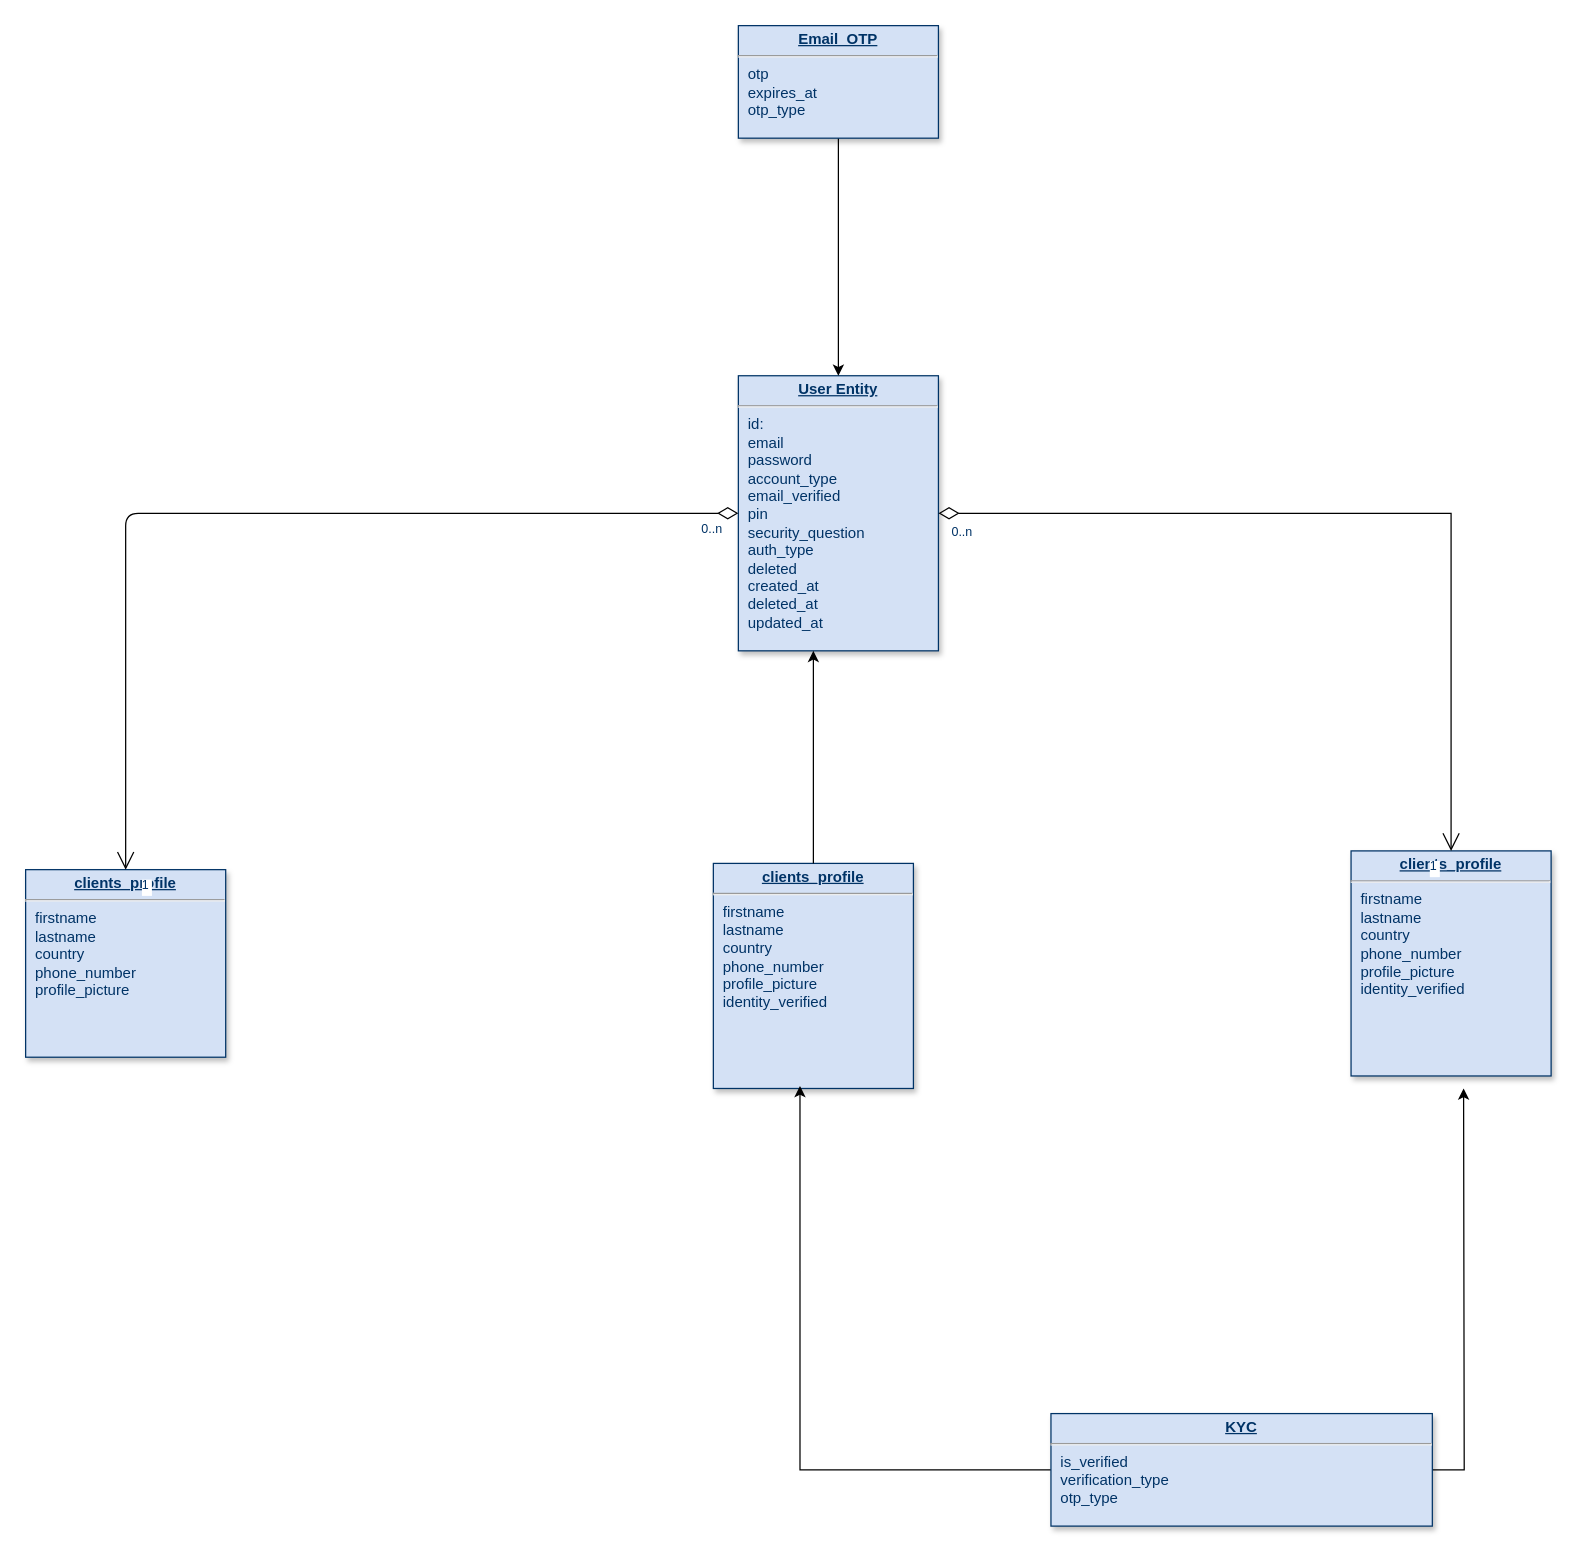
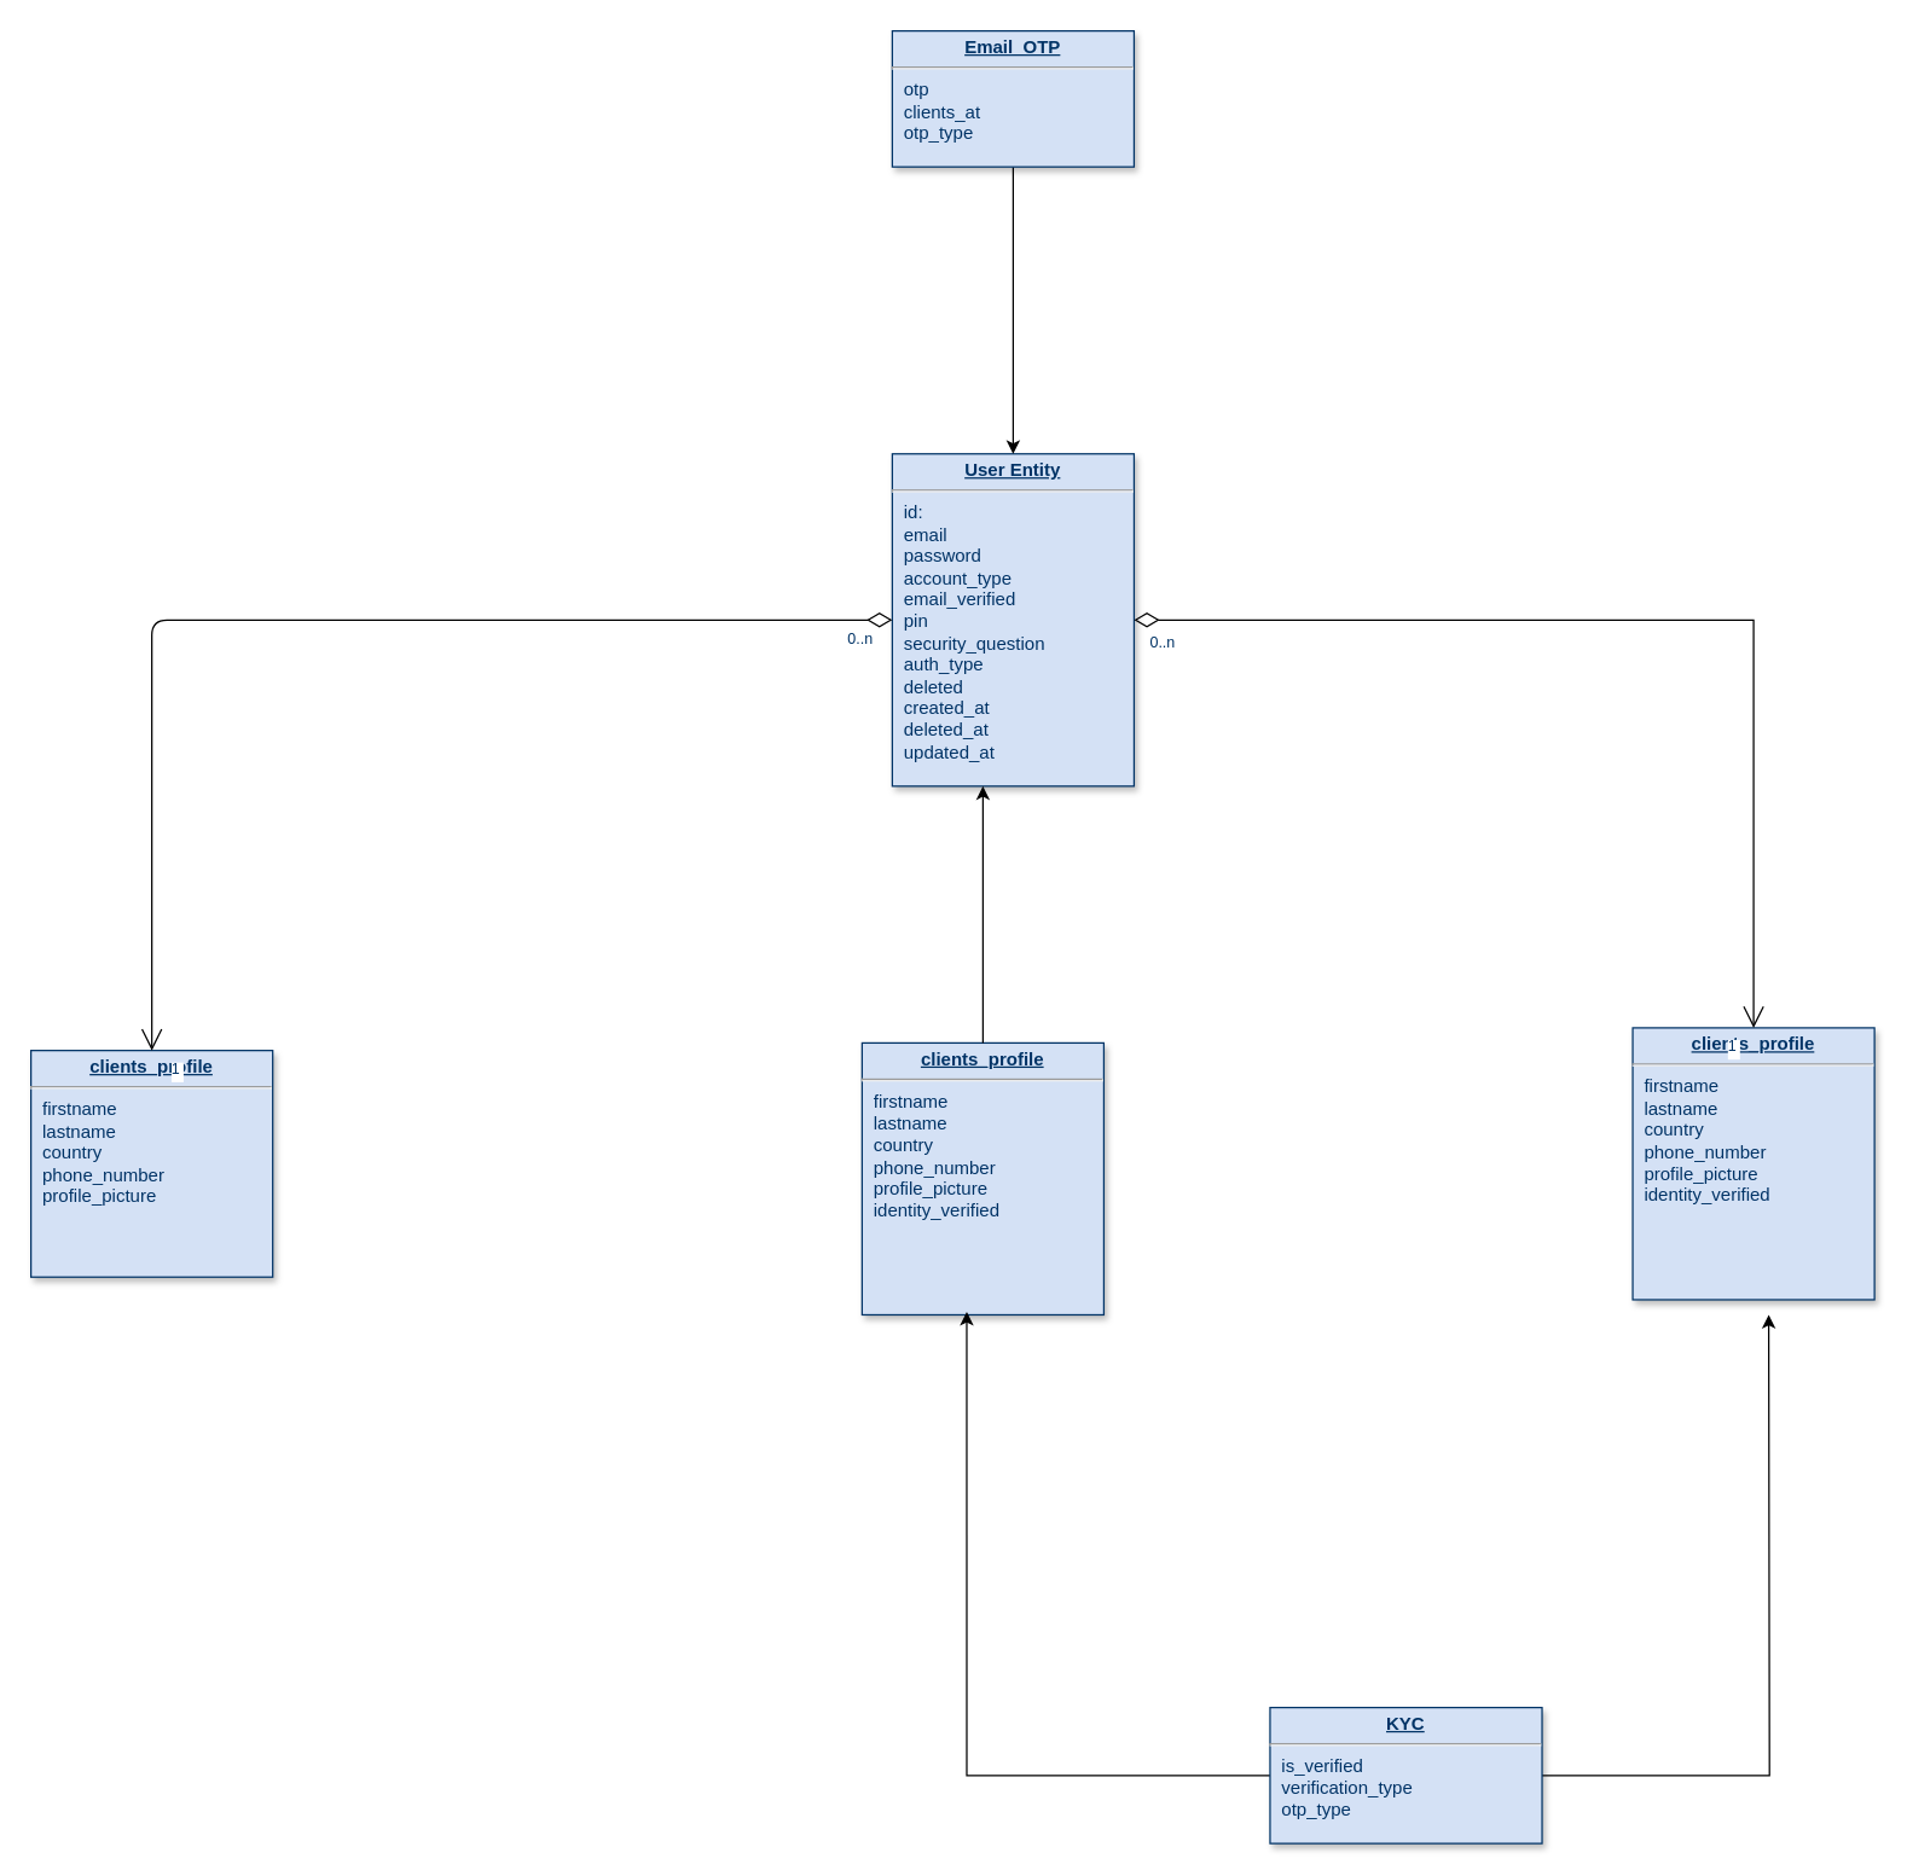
  <mxCell id="0" />
  <mxCell id="1" parent="0" />
  <mxCell id="2" value="&lt;p style=&quot;text-decoration-line: underline; margin: 4px 0px 0px; text-align: center;&quot;&gt;&lt;b&gt;clients_profile&lt;/b&gt;&lt;/p&gt;&lt;hr&gt;&lt;p style=&quot;margin: 0px 0px 0px 8px;&quot;&gt;firstname&lt;/p&gt;&lt;p style=&quot;margin: 0px 0px 0px 8px;&quot;&gt;lastname&lt;/p&gt;&lt;p style=&quot;margin: 0px 0px 0px 8px;&quot;&gt;country&lt;/p&gt;&lt;p style=&quot;margin: 0px 0px 0px 8px;&quot;&gt;phone_number&lt;/p&gt;&lt;p style=&quot;margin: 0px 0px 0px 8px;&quot;&gt;profile_picture&lt;/p&gt;&lt;p style=&quot;margin: 0px 0px 0px 8px;&quot;&gt;identity_verified&lt;/p&gt;" style="verticalAlign=top;align=left;overflow=fill;fontSize=12;fontFamily=Helvetica;html=1;strokeColor=#003366;shadow=1;fillColor=#D4E1F5;fontColor=#003366" parent="1" vertex="1"><mxGeometry x="1080" y="680" width="160.0" height="180" as="geometry" /></mxCell>
  <mxCell id="3" value="&lt;p style=&quot;margin: 0px; margin-top: 4px; text-align: center; text-decoration: underline;&quot;&gt;&lt;b&gt;clients_profile&lt;/b&gt;&lt;/p&gt;&lt;hr&gt;&lt;p style=&quot;margin: 0px; margin-left: 8px;&quot;&gt;firstname&lt;/p&gt;&lt;p style=&quot;margin: 0px; margin-left: 8px;&quot;&gt;lastname&lt;/p&gt;&lt;p style=&quot;margin: 0px; margin-left: 8px;&quot;&gt;country&lt;/p&gt;&lt;p style=&quot;margin: 0px; margin-left: 8px;&quot;&gt;phone_number&lt;/p&gt;&lt;p style=&quot;margin: 0px; margin-left: 8px;&quot;&gt;profile_picture&lt;/p&gt;" style="verticalAlign=top;align=left;overflow=fill;fontSize=12;fontFamily=Helvetica;html=1;strokeColor=#003366;shadow=1;fillColor=#D4E1F5;fontColor=#003366" parent="1" vertex="1"><mxGeometry x="20" y="695" width="160" height="150" as="geometry" /></mxCell>
  <mxCell id="4" value="&lt;p style=&quot;margin: 0px; margin-top: 4px; text-align: center; text-decoration: underline;&quot;&gt;&lt;b&gt;User Entity&lt;/b&gt;&lt;/p&gt;&lt;hr&gt;&lt;p style=&quot;margin: 0px; margin-left: 8px;&quot;&gt;id:&lt;/p&gt;&lt;p style=&quot;margin: 0px; margin-left: 8px;&quot;&gt;email&lt;/p&gt;&lt;p style=&quot;margin: 0px; margin-left: 8px;&quot;&gt;&lt;span style=&quot;background-color: transparent; color: light-dark(rgb(0, 51, 102), rgb(161, 205, 249));&quot;&gt;password&lt;/span&gt;&lt;/p&gt;&lt;p style=&quot;margin: 0px; margin-left: 8px;&quot;&gt;&lt;span style=&quot;background-color: transparent; color: light-dark(rgb(0, 51, 102), rgb(161, 205, 249));&quot;&gt;account_type&lt;/span&gt;&lt;/p&gt;&lt;p style=&quot;margin: 0px; margin-left: 8px;&quot;&gt;&lt;span style=&quot;background-color: transparent; color: light-dark(rgb(0, 51, 102), rgb(161, 205, 249));&quot;&gt;email_verified&lt;/span&gt;&lt;/p&gt;&lt;p style=&quot;margin: 0px; margin-left: 8px;&quot;&gt;&lt;span style=&quot;background-color: transparent; color: light-dark(rgb(0, 51, 102), rgb(161, 205, 249));&quot;&gt;pin&lt;/span&gt;&lt;/p&gt;&lt;p style=&quot;margin: 0px; margin-left: 8px;&quot;&gt;&lt;span style=&quot;background-color: transparent; color: light-dark(rgb(0, 51, 102), rgb(161, 205, 249));&quot;&gt;security_question&lt;/span&gt;&lt;/p&gt;&lt;p style=&quot;margin: 0px; margin-left: 8px;&quot;&gt;auth_type&lt;/p&gt;&lt;p style=&quot;margin: 0px; margin-left: 8px;&quot;&gt;deleted&lt;/p&gt;&lt;p style=&quot;margin: 0px; margin-left: 8px;&quot;&gt;created_at&lt;/p&gt;&lt;p style=&quot;margin: 0px; margin-left: 8px;&quot;&gt;deleted_at&lt;/p&gt;&lt;p style=&quot;margin: 0px; margin-left: 8px;&quot;&gt;updated_at&lt;/p&gt;&lt;p style=&quot;margin: 0px; margin-left: 8px;&quot;&gt;&lt;br&gt;&lt;br&gt;&lt;/p&gt;" style="verticalAlign=top;align=left;overflow=fill;fontSize=12;fontFamily=Helvetica;html=1;strokeColor=#003366;shadow=1;fillColor=#D4E1F5;fontColor=#003366" parent="1" vertex="1"><mxGeometry x="590" y="300" width="160" height="220" as="geometry" /></mxCell>
  <mxCell id="5" value="" style="endArrow=open;endSize=12;startArrow=diamondThin;startSize=14;startFill=0;edgeStyle=orthogonalEdgeStyle;rounded=0;exitX=1;exitY=0.5;exitDx=0;exitDy=0;" parent="1" source="4" target="2" edge="1"><mxGeometry x="769.36" y="450" as="geometry"><mxPoint x="900" y="110" as="sourcePoint" /><mxPoint x="1140" y="416.96" as="targetPoint" /></mxGeometry></mxCell>
  <mxCell id="6" value="0..n" style="resizable=0;align=left;verticalAlign=top;labelBackgroundColor=#ffffff;fontSize=10;strokeColor=#003366;shadow=1;fillColor=#D4E1F5;fontColor=#003366" parent="5" connectable="0" vertex="1"><mxGeometry x="-1" relative="1" as="geometry"><mxPoint x="8.92" y="3.04" as="offset" /></mxGeometry></mxCell>
  <mxCell id="7" value="1" style="resizable=0;align=right;verticalAlign=top;labelBackgroundColor=#ffffff;fontSize=10;strokeColor=#003366;shadow=1;fillColor=#D4E1F5;fontColor=#003366" parent="5" connectable="0" vertex="1"><mxGeometry x="1" relative="1" as="geometry"><mxPoint x="-10" as="offset" /></mxGeometry></mxCell>
  <mxCell id="8" value="" style="endArrow=open;endSize=12;startArrow=diamondThin;startSize=14;startFill=0;edgeStyle=orthogonalEdgeStyle" parent="1" source="4" target="3" edge="1"><mxGeometry x="369.36" y="360" as="geometry"><mxPoint x="159.36" y="220" as="sourcePoint" /><mxPoint x="319.36" y="220" as="targetPoint" /><Array as="points" /></mxGeometry></mxCell>
  <mxCell id="9" value="0..n" style="resizable=0;align=left;verticalAlign=top;labelBackgroundColor=#ffffff;fontSize=10;strokeColor=#003366;shadow=1;fillColor=#D4E1F5;fontColor=#003366" parent="8" connectable="0" vertex="1"><mxGeometry x="-1" relative="1" as="geometry"><mxPoint x="-31.08" as="offset" /></mxGeometry></mxCell>
  <mxCell id="10" value="1" style="resizable=0;align=right;verticalAlign=top;labelBackgroundColor=#ffffff;fontSize=10;strokeColor=#003366;shadow=1;fillColor=#D4E1F5;fontColor=#003366" parent="8" connectable="0" vertex="1"><mxGeometry x="1" relative="1" as="geometry"><mxPoint x="20.0" y="1.895e-13" as="offset" /></mxGeometry></mxCell>
  <mxCell id="11" value="&lt;p style=&quot;text-decoration-line: underline; margin: 4px 0px 0px; text-align: center;&quot;&gt;&lt;b&gt;clients_profile&lt;/b&gt;&lt;/p&gt;&lt;hr&gt;&lt;p style=&quot;margin: 0px 0px 0px 8px;&quot;&gt;firstname&lt;/p&gt;&lt;p style=&quot;margin: 0px 0px 0px 8px;&quot;&gt;lastname&lt;/p&gt;&lt;p style=&quot;margin: 0px 0px 0px 8px;&quot;&gt;country&lt;/p&gt;&lt;p style=&quot;margin: 0px 0px 0px 8px;&quot;&gt;phone_number&lt;/p&gt;&lt;p style=&quot;margin: 0px 0px 0px 8px;&quot;&gt;profile_picture&lt;/p&gt;&lt;p style=&quot;margin: 0px 0px 0px 8px;&quot;&gt;identity_verified&lt;/p&gt;" style="verticalAlign=top;align=left;overflow=fill;fontSize=12;fontFamily=Helvetica;html=1;strokeColor=#003366;shadow=1;fillColor=#D4E1F5;fontColor=#003366" vertex="1" parent="1"><mxGeometry x="570" y="690" width="160.0" height="180" as="geometry" /></mxCell>
  <mxCell id="12" style="edgeStyle=orthogonalEdgeStyle;rounded=0;orthogonalLoop=1;jettySize=auto;html=1;entryX=0.375;entryY=1;entryDx=0;entryDy=0;entryPerimeter=0;" edge="1" parent="1" source="11" target="4"><mxGeometry relative="1" as="geometry" /></mxCell>
  <mxCell id="13" style="edgeStyle=orthogonalEdgeStyle;rounded=0;orthogonalLoop=1;jettySize=auto;html=1;" edge="1" parent="1" source="14" target="4"><mxGeometry relative="1" as="geometry" /></mxCell>
- <mxCell id="14" value="&lt;p style=&quot;margin: 0px; margin-top: 4px; text-align: center; text-decoration: underline;&quot;&gt;&lt;strong&gt;Email_OTP&lt;/strong&gt;&lt;/p&gt;&lt;hr&gt;&lt;p style=&quot;margin: 0px; margin-left: 8px;&quot;&gt;&lt;span style=&quot;background-color: transparent; color: light-dark(rgb(0, 51, 102), rgb(161, 205, 249));&quot;&gt;otp&lt;/span&gt;&lt;/p&gt;&lt;p style=&quot;margin: 0px; margin-left: 8px;&quot;&gt;expires_at&lt;/p&gt;&lt;p style=&quot;margin: 0px; margin-left: 8px;&quot;&gt;otp_type&lt;/p&gt;" style="verticalAlign=top;align=left;overflow=fill;fontSize=12;fontFamily=Helvetica;html=1;strokeColor=#003366;shadow=1;fillColor=#D4E1F5;fontColor=#003366" vertex="1" parent="1"><mxGeometry x="590" y="20" width="160" height="90" as="geometry" /></mxCell>
+ <mxCell id="14" value="&lt;p style=&quot;margin: 0px; margin-top: 4px; text-align: center; text-decoration: underline;&quot;&gt;&lt;strong&gt;Email_OTP&lt;/strong&gt;&lt;/p&gt;&lt;hr&gt;&lt;p style=&quot;margin: 0px; margin-left: 8px;&quot;&gt;&lt;span style=&quot;background-color: transparent; color: light-dark(rgb(0, 51, 102), rgb(161, 205, 249));&quot;&gt;otp&lt;/span&gt;&lt;/p&gt;&lt;p style=&quot;margin: 0px; margin-left: 8px;&quot;&gt;clients_at&lt;/p&gt;&lt;p style=&quot;margin: 0px; margin-left: 8px;&quot;&gt;otp_type&lt;/p&gt;" style="verticalAlign=top;align=left;overflow=fill;fontSize=12;fontFamily=Helvetica;html=1;strokeColor=#003366;shadow=1;fillColor=#D4E1F5;fontColor=#003366" vertex="1" parent="1"><mxGeometry x="590" y="20" width="160" height="90" as="geometry" /></mxCell>
  <mxCell id="15" style="edgeStyle=orthogonalEdgeStyle;rounded=0;orthogonalLoop=1;jettySize=auto;html=1;entryX=0.433;entryY=0.989;entryDx=0;entryDy=0;entryPerimeter=0;" edge="1" parent="1" source="17" target="11"><mxGeometry relative="1" as="geometry"><mxPoint x="640" y="890" as="targetPoint" /></mxGeometry></mxCell>
  <mxCell id="16" style="edgeStyle=orthogonalEdgeStyle;rounded=0;orthogonalLoop=1;jettySize=auto;html=1;" edge="1" parent="1" source="17"><mxGeometry relative="1" as="geometry"><mxPoint x="1170" y="870" as="targetPoint" /></mxGeometry></mxCell>
- <mxCell id="17" value="&lt;p style=&quot;margin: 0px; margin-top: 4px; text-align: center; text-decoration: underline;&quot;&gt;&lt;strong&gt;KYC&lt;/strong&gt;&lt;/p&gt;&lt;hr&gt;&lt;p style=&quot;margin: 0px; margin-left: 8px;&quot;&gt;is_verified&lt;/p&gt;&lt;p style=&quot;margin: 0px; margin-left: 8px;&quot;&gt;verification_type&lt;/p&gt;&lt;p style=&quot;margin: 0px; margin-left: 8px;&quot;&gt;otp_type&lt;/p&gt;" style="verticalAlign=top;align=left;overflow=fill;fontSize=12;fontFamily=Helvetica;html=1;strokeColor=#003366;shadow=1;fillColor=#D4E1F5;fontColor=#003366" vertex="1" parent="1"><mxGeometry x="840" y="1130" width="305" height="90" as="geometry" /></mxCell>
+ <mxCell id="17" value="&lt;p style=&quot;margin: 0px; margin-top: 4px; text-align: center; text-decoration: underline;&quot;&gt;&lt;strong&gt;KYC&lt;/strong&gt;&lt;/p&gt;&lt;hr&gt;&lt;p style=&quot;margin: 0px; margin-left: 8px;&quot;&gt;is_verified&lt;/p&gt;&lt;p style=&quot;margin: 0px; margin-left: 8px;&quot;&gt;verification_type&lt;/p&gt;&lt;p style=&quot;margin: 0px; margin-left: 8px;&quot;&gt;otp_type&lt;/p&gt;" style="verticalAlign=top;align=left;overflow=fill;fontSize=12;fontFamily=Helvetica;html=1;strokeColor=#003366;shadow=1;fillColor=#D4E1F5;fontColor=#003366" vertex="1" parent="1"><mxGeometry x="840" y="1130" width="180" height="90" as="geometry" /></mxCell>
